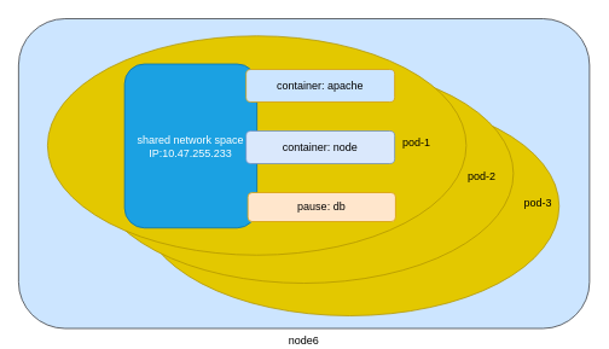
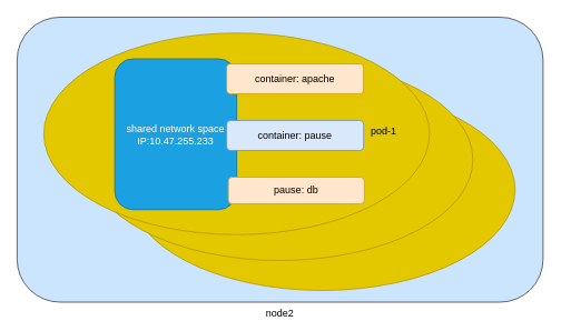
  <mxCell id="0" />
  <mxCell id="1" parent="0" />
- <mxCell id="2" value="node6" style="rounded=1;whiteSpace=wrap;html=1;fillColor=#cce5ff;labelPosition=center;verticalLabelPosition=bottom;align=center;verticalAlign=top;strokeColor=#36393d;" vertex="1" parent="1"><mxGeometry x="20" y="20" width="630" height="342" as="geometry" /></mxCell>
+ <mxCell id="2" value="node2" style="rounded=1;whiteSpace=wrap;html=1;fillColor=#cce5ff;labelPosition=center;verticalLabelPosition=bottom;align=center;verticalAlign=top;strokeColor=#36393d;" vertex="1" parent="1"><mxGeometry x="20" y="20" width="630" height="342" as="geometry" /></mxCell>
  <mxCell id="3" value="" style="ellipse;whiteSpace=wrap;html=1;labelPosition=right;verticalLabelPosition=top;align=left;verticalAlign=bottom;fillColor=#e3c800;strokeColor=#B09500;fontColor=#ffffff;" vertex="1" parent="1"><mxGeometry x="154.5" y="106" width="462" height="242" as="geometry" /></mxCell>
  <mxCell id="4" value="" style="ellipse;whiteSpace=wrap;html=1;labelPosition=right;verticalLabelPosition=top;align=left;verticalAlign=bottom;fillColor=#e3c800;strokeColor=#B09500;fontColor=#ffffff;" vertex="1" parent="1"><mxGeometry x="104" y="70" width="462" height="242" as="geometry" /></mxCell>
  <mxCell id="5" value="" style="ellipse;whiteSpace=wrap;html=1;labelPosition=right;verticalLabelPosition=top;align=left;verticalAlign=bottom;fillColor=#e3c800;strokeColor=#B09500;fontColor=#ffffff;" parent="1" vertex="1"><mxGeometry x="52" y="39" width="462" height="242" as="geometry" /></mxCell>
  <mxCell id="6" value="&lt;span style=&quot;text-align: left&quot;&gt;shared network space&lt;br&gt;IP:&lt;/span&gt;10.47.255.233" style="rounded=1;whiteSpace=wrap;html=1;fillColor=#1ba1e2;strokeColor=#006EAF;fontColor=#ffffff;" vertex="1" parent="1"><mxGeometry x="137" y="70" width="146" height="181" as="geometry" /></mxCell>
  <mxCell id="7" value="pause: db" style="rounded=1;whiteSpace=wrap;html=1;fillColor=#ffe6cc;strokeColor=#d79b00;" parent="1" vertex="1"><mxGeometry x="273" y="212" width="163" height="32" as="geometry" /></mxCell>
- <mxCell id="8" value="container: apache" style="rounded=1;whiteSpace=wrap;html=1;fillColor=#cce5ff;strokeColor=#d79b00;" parent="1" vertex="1"><mxGeometry x="271" y="76" width="164" height="36" as="geometry" /></mxCell>
+ <mxCell id="8" value="container: apache" style="rounded=1;whiteSpace=wrap;html=1;fillColor=#ffe6cc;strokeColor=#d79b00;" parent="1" vertex="1"><mxGeometry x="271" y="76" width="164" height="36" as="geometry" /></mxCell>
  <mxCell id="9" value="pod-1" style="text;html=1;resizable=0;points=[];autosize=1;align=left;verticalAlign=top;spacingTop=-4;" vertex="1" parent="1"><mxGeometry x="442" y="146.5" width="41" height="14" as="geometry" /></mxCell>
- <mxCell id="10" value="pod-2" style="text;html=1;resizable=0;points=[];autosize=1;align=left;verticalAlign=top;spacingTop=-4;" vertex="1" parent="1"><mxGeometry x="514" y="184" width="41" height="14" as="geometry" /></mxCell>
- <mxCell id="11" value="pod-3" style="text;html=1;resizable=0;points=[];autosize=1;align=left;verticalAlign=top;spacingTop=-4;" vertex="1" parent="1"><mxGeometry x="575.5" y="214" width="41" height="14" as="geometry" /></mxCell>
- <mxCell id="12" value="container: node" style="rounded=1;whiteSpace=wrap;html=1;fillColor=#dae8fc;strokeColor=#6c8ebf;" vertex="1" parent="1"><mxGeometry x="271" y="144" width="164" height="36" as="geometry" /></mxCell>
+ <mxCell id="12" value="container: pause" style="rounded=1;whiteSpace=wrap;html=1;fillColor=#dae8fc;strokeColor=#6c8ebf;" vertex="1" parent="1"><mxGeometry x="271" y="144" width="164" height="36" as="geometry" /></mxCell>
